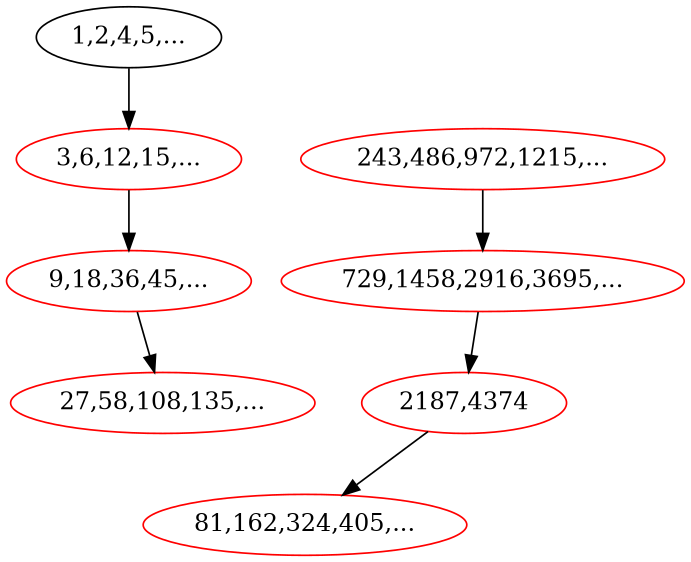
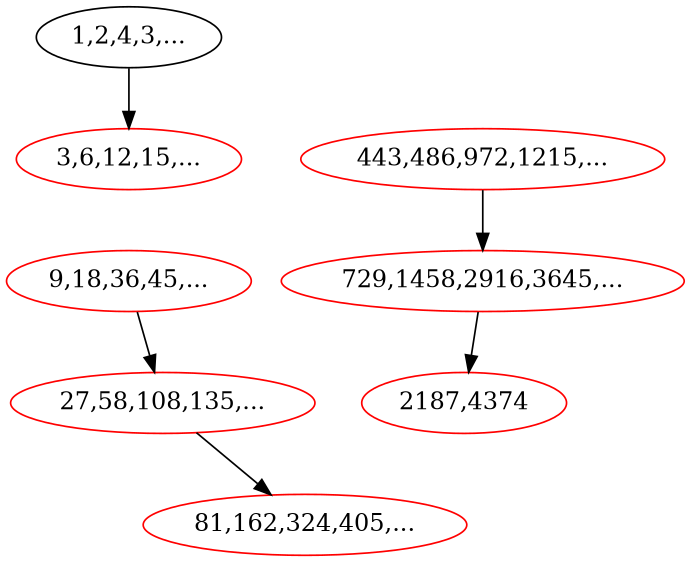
  digraph {
    node [bgcolor=red color=red]
-   n1 [bgcolor=lightgrey color=black label="1,2,4,5,..."]
+   n1 [bgcolor=lightgrey color=black label="1,2,4,3,..."]
    n2 [label="3,6,12,15,..."]
    n3 [label="9,18,36,45,..."]
    n4 [label="27,58,108,135,..."]
    n5 [label="81,162,324,405,..."]
-   n6 [label="243,486,972,1215,..."]
-   n7 [label="729,1458,2916,3695,..."]
+   n6 [label="443,486,972,1215,..."]
+   n7 [label="729,1458,2916,3645,..."]
    n8 [label="2187,4374"]
    n1 -> n2
-   n2 -> n3
    n3 -> n4
-   n8 -> n5
+   n4 -> n5
    n6 -> n7
    n7 -> n8
  }
